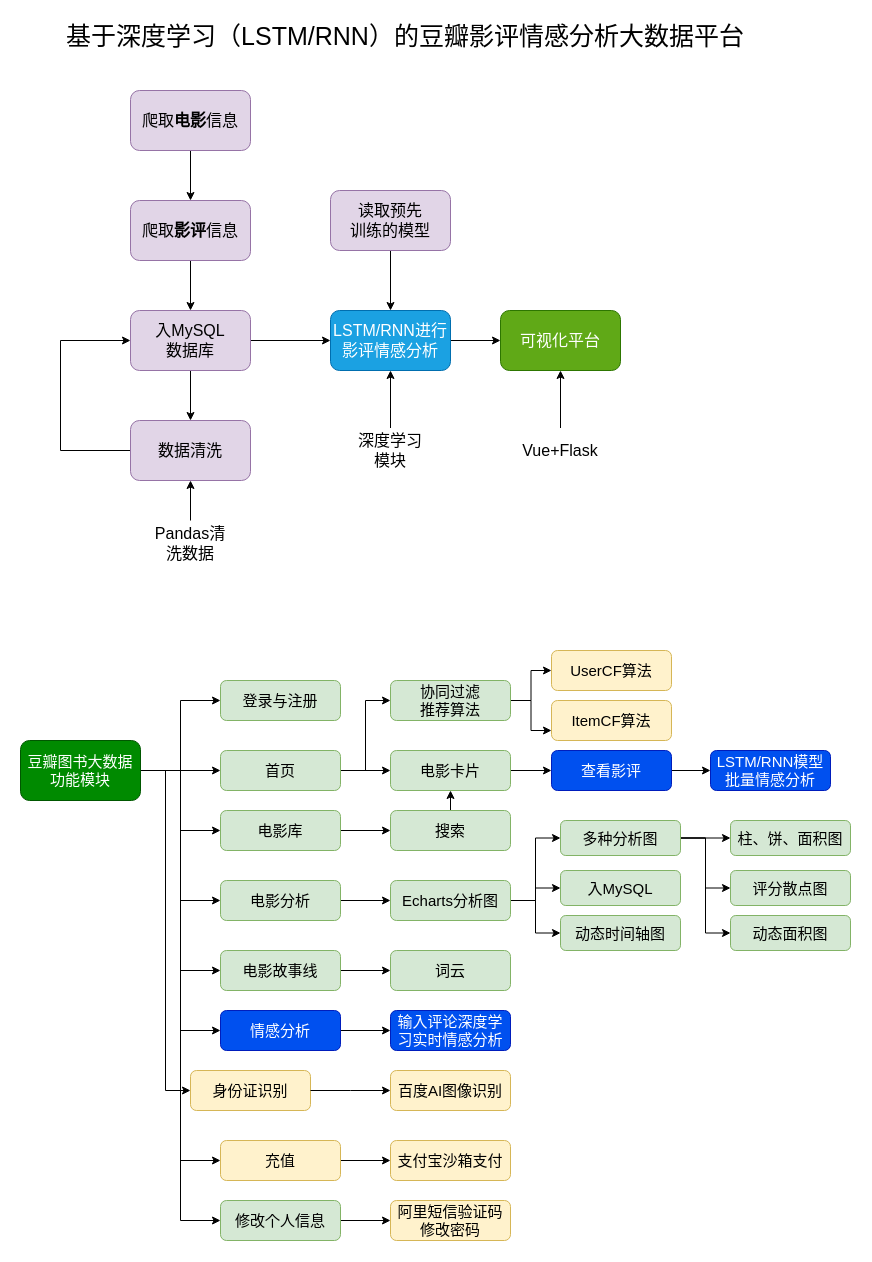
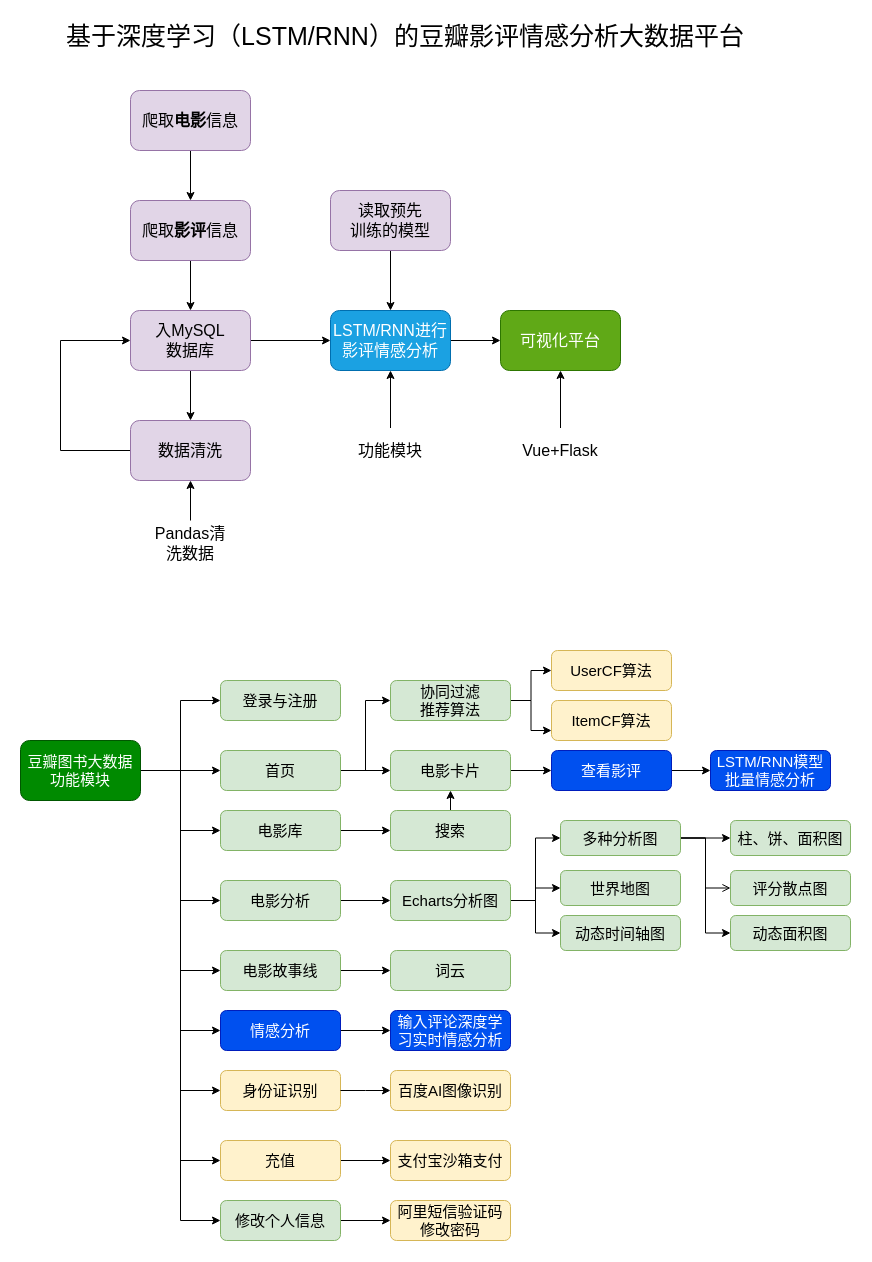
  <mxCell id="0" />
  <mxCell id="1" parent="0" />
  <mxCell id="2" style="edgeStyle=orthogonalEdgeStyle;rounded=0;orthogonalLoop=1;jettySize=auto;html=1;exitX=0.5;exitY=1;exitDx=0;exitDy=0;entryX=0.5;entryY=0;entryDx=0;entryDy=0;fontSize=16;" parent="1" source="3" target="5" edge="1"><mxGeometry relative="1" as="geometry" /></mxCell>
  <mxCell id="3" value="爬取&lt;b&gt;电影&lt;/b&gt;信息" style="rounded=1;whiteSpace=wrap;html=1;fillColor=#e1d5e7;strokeColor=#9673a6;fontSize=16;" parent="1" vertex="1"><mxGeometry x="130" y="90" width="120" height="60" as="geometry" /></mxCell>
  <mxCell id="4" style="edgeStyle=orthogonalEdgeStyle;rounded=0;orthogonalLoop=1;jettySize=auto;html=1;exitX=0.5;exitY=1;exitDx=0;exitDy=0;entryX=0.5;entryY=0;entryDx=0;entryDy=0;fontSize=16;" parent="1" source="5" target="8" edge="1"><mxGeometry relative="1" as="geometry" /></mxCell>
  <mxCell id="5" value="爬取&lt;b&gt;影评&lt;/b&gt;信息" style="rounded=1;whiteSpace=wrap;html=1;fillColor=#e1d5e7;strokeColor=#9673a6;fontSize=16;" parent="1" vertex="1"><mxGeometry x="130" y="200" width="120" height="60" as="geometry" /></mxCell>
  <mxCell id="6" style="edgeStyle=orthogonalEdgeStyle;rounded=0;orthogonalLoop=1;jettySize=auto;html=1;exitX=0.5;exitY=1;exitDx=0;exitDy=0;entryX=0.5;entryY=0;entryDx=0;entryDy=0;fontSize=16;" parent="1" source="8" target="10" edge="1"><mxGeometry relative="1" as="geometry" /></mxCell>
  <mxCell id="7" style="edgeStyle=orthogonalEdgeStyle;rounded=0;orthogonalLoop=1;jettySize=auto;html=1;exitX=1;exitY=0.5;exitDx=0;exitDy=0;entryX=0;entryY=0.5;entryDx=0;entryDy=0;fontSize=16;" parent="1" source="8" target="14" edge="1"><mxGeometry relative="1" as="geometry" /></mxCell>
  <mxCell id="8" value="入MySQL&lt;br&gt;数据库" style="rounded=1;whiteSpace=wrap;html=1;fillColor=#e1d5e7;strokeColor=#9673a6;fontSize=16;" parent="1" vertex="1"><mxGeometry x="130" y="310" width="120" height="60" as="geometry" /></mxCell>
  <mxCell id="9" style="edgeStyle=orthogonalEdgeStyle;rounded=0;orthogonalLoop=1;jettySize=auto;html=1;exitX=0;exitY=0.5;exitDx=0;exitDy=0;entryX=0;entryY=0.5;entryDx=0;entryDy=0;fontSize=16;" parent="1" source="10" target="8" edge="1"><mxGeometry relative="1" as="geometry"><Array as="points"><mxPoint x="60" y="450" /><mxPoint x="60" y="340" /></Array></mxGeometry></mxCell>
  <mxCell id="10" value="数据清洗" style="rounded=1;whiteSpace=wrap;html=1;fillColor=#e1d5e7;strokeColor=#9673a6;fontSize=16;" parent="1" vertex="1"><mxGeometry x="130" y="420" width="120" height="60" as="geometry" /></mxCell>
  <mxCell id="11" value="" style="edgeStyle=orthogonalEdgeStyle;rounded=0;orthogonalLoop=1;jettySize=auto;html=1;fontSize=16;" parent="1" source="12" target="10" edge="1"><mxGeometry relative="1" as="geometry" /></mxCell>
  <mxCell id="12" value="Pandas清洗数据" style="text;html=1;strokeColor=none;fillColor=none;align=center;verticalAlign=middle;whiteSpace=wrap;rounded=0;fontSize=16;" parent="1" vertex="1"><mxGeometry x="150" y="520" width="80" height="45" as="geometry" /></mxCell>
  <mxCell id="13" style="edgeStyle=orthogonalEdgeStyle;rounded=0;orthogonalLoop=1;jettySize=auto;html=1;exitX=1;exitY=0.5;exitDx=0;exitDy=0;entryX=0;entryY=0.5;entryDx=0;entryDy=0;fontSize=16;" parent="1" source="14" target="15" edge="1"><mxGeometry relative="1" as="geometry" /></mxCell>
  <mxCell id="14" value="LSTM/RNN进行影评情感分析" style="rounded=1;whiteSpace=wrap;html=1;fillColor=#1ba1e2;strokeColor=#006EAF;fontSize=16;fontColor=#ffffff;" parent="1" vertex="1"><mxGeometry x="330" y="310" width="120" height="60" as="geometry" /></mxCell>
  <mxCell id="15" value="可视化平台" style="rounded=1;whiteSpace=wrap;html=1;fillColor=#60a917;strokeColor=#2D7600;fontSize=16;fontColor=#ffffff;" parent="1" vertex="1"><mxGeometry x="500" y="310" width="120" height="60" as="geometry" /></mxCell>
  <mxCell id="16" style="edgeStyle=orthogonalEdgeStyle;rounded=0;orthogonalLoop=1;jettySize=auto;html=1;exitX=0.5;exitY=1;exitDx=0;exitDy=0;entryX=0.5;entryY=0;entryDx=0;entryDy=0;fontSize=16;" parent="1" source="17" target="14" edge="1"><mxGeometry relative="1" as="geometry" /></mxCell>
  <mxCell id="17" value="读取预先&lt;br&gt;训练的模型" style="rounded=1;whiteSpace=wrap;html=1;fillColor=#e1d5e7;strokeColor=#9673a6;fontSize=16;" parent="1" vertex="1"><mxGeometry x="330" y="190" width="120" height="60" as="geometry" /></mxCell>
  <mxCell id="18" value="基于深度学习（LSTM/RNN）的豆瓣影评情感分析大数据平台" style="text;html=1;strokeColor=none;fillColor=none;align=center;verticalAlign=middle;whiteSpace=wrap;rounded=0;fontSize=25;" parent="1" vertex="1"><mxGeometry x="40" y="20" width="730" height="30" as="geometry" /></mxCell>
  <mxCell id="19" value="" style="edgeStyle=orthogonalEdgeStyle;rounded=0;orthogonalLoop=1;jettySize=auto;html=1;fontSize=25;" parent="1" source="20" target="14" edge="1"><mxGeometry relative="1" as="geometry" /></mxCell>
- <mxCell id="20" value="深度学习模块" style="text;html=1;strokeColor=none;fillColor=none;align=center;verticalAlign=middle;whiteSpace=wrap;rounded=0;fontSize=16;" parent="1" vertex="1"><mxGeometry x="350" y="427.5" width="80" height="45" as="geometry" /></mxCell>
+ <mxCell id="20" value="功能模块" style="text;html=1;strokeColor=none;fillColor=none;align=center;verticalAlign=middle;whiteSpace=wrap;rounded=0;fontSize=16;" parent="1" vertex="1"><mxGeometry x="350" y="427.5" width="80" height="45" as="geometry" /></mxCell>
  <mxCell id="21" value="" style="edgeStyle=orthogonalEdgeStyle;rounded=0;orthogonalLoop=1;jettySize=auto;html=1;fontSize=25;" parent="1" source="22" target="15" edge="1"><mxGeometry relative="1" as="geometry" /></mxCell>
  <mxCell id="22" value="Vue+Flask" style="text;html=1;strokeColor=none;fillColor=none;align=center;verticalAlign=middle;whiteSpace=wrap;rounded=0;fontSize=16;" parent="1" vertex="1"><mxGeometry x="520" y="427.5" width="80" height="45" as="geometry" /></mxCell>
  <mxCell id="23" style="edgeStyle=orthogonalEdgeStyle;rounded=0;orthogonalLoop=1;jettySize=auto;html=1;exitX=1;exitY=0.5;exitDx=0;exitDy=0;entryX=0;entryY=0.5;entryDx=0;entryDy=0;" parent="1" source="32" target="36" edge="1"><mxGeometry relative="1" as="geometry" /></mxCell>
  <mxCell id="24" style="edgeStyle=orthogonalEdgeStyle;rounded=0;orthogonalLoop=1;jettySize=auto;html=1;exitX=1;exitY=0.5;exitDx=0;exitDy=0;entryX=0;entryY=0.5;entryDx=0;entryDy=0;" parent="1" source="32" target="35" edge="1"><mxGeometry relative="1" as="geometry" /></mxCell>
  <mxCell id="25" style="edgeStyle=orthogonalEdgeStyle;rounded=0;orthogonalLoop=1;jettySize=auto;html=1;exitX=1;exitY=0.5;exitDx=0;exitDy=0;entryX=0;entryY=0.5;entryDx=0;entryDy=0;" parent="1" source="32" target="38" edge="1"><mxGeometry relative="1" as="geometry" /></mxCell>
  <mxCell id="26" style="edgeStyle=orthogonalEdgeStyle;rounded=0;orthogonalLoop=1;jettySize=auto;html=1;exitX=1;exitY=0.5;exitDx=0;exitDy=0;entryX=0;entryY=0.5;entryDx=0;entryDy=0;" parent="1" source="32" target="42" edge="1"><mxGeometry relative="1" as="geometry" /></mxCell>
  <mxCell id="27" style="edgeStyle=orthogonalEdgeStyle;rounded=0;orthogonalLoop=1;jettySize=auto;html=1;exitX=1;exitY=0.5;exitDx=0;exitDy=0;entryX=0;entryY=0.5;entryDx=0;entryDy=0;" parent="1" source="32" target="43" edge="1"><mxGeometry relative="1" as="geometry" /></mxCell>
  <mxCell id="28" style="edgeStyle=orthogonalEdgeStyle;rounded=0;orthogonalLoop=1;jettySize=auto;html=1;exitX=1;exitY=0.5;exitDx=0;exitDy=0;entryX=0;entryY=0.5;entryDx=0;entryDy=0;" parent="1" source="32" target="50" edge="1"><mxGeometry relative="1" as="geometry" /></mxCell>
  <mxCell id="29" style="edgeStyle=orthogonalEdgeStyle;rounded=0;orthogonalLoop=1;jettySize=auto;html=1;exitX=1;exitY=0.5;exitDx=0;exitDy=0;entryX=0;entryY=0.5;entryDx=0;entryDy=0;" parent="1" source="32" target="57" edge="1"><mxGeometry relative="1" as="geometry" /></mxCell>
  <mxCell id="30" style="edgeStyle=orthogonalEdgeStyle;rounded=0;orthogonalLoop=1;jettySize=auto;html=1;exitX=1;exitY=0.5;exitDx=0;exitDy=0;entryX=0;entryY=0.5;entryDx=0;entryDy=0;" parent="1" source="32" target="61" edge="1"><mxGeometry relative="1" as="geometry" /></mxCell>
  <mxCell id="31" style="edgeStyle=orthogonalEdgeStyle;rounded=0;orthogonalLoop=1;jettySize=auto;html=1;exitX=1;exitY=0.5;exitDx=0;exitDy=0;entryX=0;entryY=0.5;entryDx=0;entryDy=0;fontSize=15;" parent="1" source="32" target="71" edge="1"><mxGeometry relative="1" as="geometry" /></mxCell>
  <mxCell id="32" value="豆瓣图书大数据&lt;br&gt;功能模块" style="rounded=1;whiteSpace=wrap;html=1;fontSize=15;fillColor=#008a00;strokeColor=#005700;fontColor=#ffffff;" parent="1" vertex="1"><mxGeometry x="20" y="740" width="120" height="60" as="geometry" /></mxCell>
  <mxCell id="33" style="edgeStyle=orthogonalEdgeStyle;rounded=0;orthogonalLoop=1;jettySize=auto;html=1;exitX=1;exitY=0.5;exitDx=0;exitDy=0;entryX=0;entryY=0.5;entryDx=0;entryDy=0;" parent="1" source="35" target="40" edge="1"><mxGeometry relative="1" as="geometry" /></mxCell>
  <mxCell id="34" style="edgeStyle=orthogonalEdgeStyle;rounded=0;orthogonalLoop=1;jettySize=auto;html=1;exitX=1;exitY=0.5;exitDx=0;exitDy=0;entryX=0;entryY=0.5;entryDx=0;entryDy=0;" parent="1" source="35" target="53" edge="1"><mxGeometry relative="1" as="geometry" /></mxCell>
  <mxCell id="35" value="首页" style="rounded=1;whiteSpace=wrap;html=1;fontSize=15;fillColor=#d5e8d4;strokeColor=#82b366;" parent="1" vertex="1"><mxGeometry x="220" y="750" width="120" height="40" as="geometry" /></mxCell>
  <mxCell id="36" value="登录与注册" style="rounded=1;whiteSpace=wrap;html=1;fontSize=15;fillColor=#d5e8d4;strokeColor=#82b366;" parent="1" vertex="1"><mxGeometry x="220" y="680" width="120" height="40" as="geometry" /></mxCell>
  <mxCell id="37" style="edgeStyle=orthogonalEdgeStyle;rounded=0;orthogonalLoop=1;jettySize=auto;html=1;exitX=1;exitY=0.5;exitDx=0;exitDy=0;entryX=0;entryY=0.5;entryDx=0;entryDy=0;" parent="1" source="38" target="48" edge="1"><mxGeometry relative="1" as="geometry" /></mxCell>
  <mxCell id="38" value="电影分析" style="rounded=1;whiteSpace=wrap;html=1;fontSize=15;fillColor=#d5e8d4;strokeColor=#82b366;" parent="1" vertex="1"><mxGeometry x="220" y="880" width="120" height="40" as="geometry" /></mxCell>
  <mxCell id="39" style="edgeStyle=orthogonalEdgeStyle;rounded=0;orthogonalLoop=1;jettySize=auto;html=1;exitX=1;exitY=0.5;exitDx=0;exitDy=0;entryX=0;entryY=0.5;entryDx=0;entryDy=0;" parent="1" source="40" target="64" edge="1"><mxGeometry relative="1" as="geometry" /></mxCell>
  <mxCell id="40" value="电影卡片" style="rounded=1;whiteSpace=wrap;html=1;fontSize=15;fillColor=#d5e8d4;strokeColor=#82b366;" parent="1" vertex="1"><mxGeometry x="390" y="750" width="120" height="40" as="geometry" /></mxCell>
  <mxCell id="41" style="edgeStyle=orthogonalEdgeStyle;rounded=0;orthogonalLoop=1;jettySize=auto;html=1;exitX=1;exitY=0.5;exitDx=0;exitDy=0;entryX=0;entryY=0.5;entryDx=0;entryDy=0;" parent="1" source="42" target="44" edge="1"><mxGeometry relative="1" as="geometry" /></mxCell>
  <mxCell id="42" value="电影故事线" style="rounded=1;whiteSpace=wrap;html=1;fontSize=15;fillColor=#d5e8d4;strokeColor=#82b366;" parent="1" vertex="1"><mxGeometry x="220" y="950" width="120" height="40" as="geometry" /></mxCell>
- <mxCell id="43" value="身份证识别" style="rounded=1;whiteSpace=wrap;html=1;fontSize=15;fillColor=#fff2cc;strokeColor=#d6b656;" parent="1" vertex="1"><mxGeometry x="190" y="1070" width="120" height="40" as="geometry" /></mxCell>
+ <mxCell id="43" value="身份证识别" style="rounded=1;whiteSpace=wrap;html=1;fontSize=15;fillColor=#fff2cc;strokeColor=#d6b656;" parent="1" vertex="1"><mxGeometry x="220" y="1070" width="120" height="40" as="geometry" /></mxCell>
  <mxCell id="44" value="词云" style="rounded=1;whiteSpace=wrap;html=1;fontSize=15;fillColor=#d5e8d4;strokeColor=#82b366;" parent="1" vertex="1"><mxGeometry x="390" y="950" width="120" height="40" as="geometry" /></mxCell>
  <mxCell id="45" style="edgeStyle=orthogonalEdgeStyle;rounded=0;orthogonalLoop=1;jettySize=auto;html=1;exitX=1;exitY=0.5;exitDx=0;exitDy=0;entryX=0;entryY=0.5;entryDx=0;entryDy=0;" parent="1" source="48" target="68" edge="1"><mxGeometry relative="1" as="geometry" /></mxCell>
  <mxCell id="46" style="edgeStyle=orthogonalEdgeStyle;rounded=0;orthogonalLoop=1;jettySize=auto;html=1;exitX=1;exitY=0.5;exitDx=0;exitDy=0;entryX=0;entryY=0.5;entryDx=0;entryDy=0;" parent="1" source="48" target="76" edge="1"><mxGeometry relative="1" as="geometry" /></mxCell>
  <mxCell id="47" style="edgeStyle=orthogonalEdgeStyle;rounded=0;orthogonalLoop=1;jettySize=auto;html=1;exitX=1;exitY=0.5;exitDx=0;exitDy=0;entryX=0;entryY=0.5;entryDx=0;entryDy=0;" parent="1" source="48" target="77" edge="1"><mxGeometry relative="1" as="geometry" /></mxCell>
  <mxCell id="48" value="Echarts分析图" style="rounded=1;whiteSpace=wrap;html=1;fontSize=15;fillColor=#d5e8d4;strokeColor=#82b366;" parent="1" vertex="1"><mxGeometry x="390" y="880" width="120" height="40" as="geometry" /></mxCell>
  <mxCell id="49" style="edgeStyle=orthogonalEdgeStyle;rounded=0;orthogonalLoop=1;jettySize=auto;html=1;exitX=1;exitY=0.5;exitDx=0;exitDy=0;entryX=0;entryY=0.5;entryDx=0;entryDy=0;" parent="1" source="50" target="75" edge="1"><mxGeometry relative="1" as="geometry" /></mxCell>
  <mxCell id="50" value="电影库" style="rounded=1;whiteSpace=wrap;html=1;fontSize=15;fillColor=#d5e8d4;strokeColor=#82b366;" parent="1" vertex="1"><mxGeometry x="220" y="810" width="120" height="40" as="geometry" /></mxCell>
  <mxCell id="51" style="edgeStyle=orthogonalEdgeStyle;rounded=0;orthogonalLoop=1;jettySize=auto;html=1;exitX=1;exitY=0.5;exitDx=0;exitDy=0;entryX=0;entryY=0.5;entryDx=0;entryDy=0;" parent="1" source="53" target="58" edge="1"><mxGeometry relative="1" as="geometry" /></mxCell>
  <mxCell id="52" style="edgeStyle=orthogonalEdgeStyle;rounded=0;orthogonalLoop=1;jettySize=auto;html=1;exitX=1;exitY=0.5;exitDx=0;exitDy=0;entryX=0;entryY=0.75;entryDx=0;entryDy=0;" parent="1" source="53" target="59" edge="1"><mxGeometry relative="1" as="geometry" /></mxCell>
  <mxCell id="53" value="协同过滤&lt;br&gt;推荐算法" style="rounded=1;whiteSpace=wrap;html=1;fontSize=15;fillColor=#d5e8d4;strokeColor=#82b366;" parent="1" vertex="1"><mxGeometry x="390" y="680" width="120" height="40" as="geometry" /></mxCell>
  <mxCell id="54" value="百度AI图像识别" style="rounded=1;whiteSpace=wrap;html=1;fontSize=15;fillColor=#fff2cc;strokeColor=#d6b656;" parent="1" vertex="1"><mxGeometry x="390" y="1070" width="120" height="40" as="geometry" /></mxCell>
  <mxCell id="55" style="edgeStyle=orthogonalEdgeStyle;rounded=0;orthogonalLoop=1;jettySize=auto;html=1;exitX=1;exitY=0.5;exitDx=0;exitDy=0;" parent="1" source="43" edge="1"><mxGeometry relative="1" as="geometry"><mxPoint x="350" y="1030" as="sourcePoint" /><mxPoint x="390" y="1090" as="targetPoint" /></mxGeometry></mxCell>
  <mxCell id="56" style="edgeStyle=orthogonalEdgeStyle;rounded=0;orthogonalLoop=1;jettySize=auto;html=1;exitX=1;exitY=0.5;exitDx=0;exitDy=0;entryX=0;entryY=0.5;entryDx=0;entryDy=0;" parent="1" source="57" target="69" edge="1"><mxGeometry relative="1" as="geometry" /></mxCell>
  <mxCell id="57" value="修改个人信息" style="rounded=1;whiteSpace=wrap;html=1;fontSize=15;fillColor=#d5e8d4;strokeColor=#82b366;" parent="1" vertex="1"><mxGeometry x="220" y="1200" width="120" height="40" as="geometry" /></mxCell>
  <mxCell id="58" value="UserCF算法" style="rounded=1;whiteSpace=wrap;html=1;fontSize=15;fillColor=#fff2cc;strokeColor=#d6b656;" parent="1" vertex="1"><mxGeometry x="551" y="650" width="120" height="40" as="geometry" /></mxCell>
  <mxCell id="59" value="ItemCF算法" style="rounded=1;whiteSpace=wrap;html=1;fontSize=15;fillColor=#fff2cc;strokeColor=#d6b656;" parent="1" vertex="1"><mxGeometry x="551" y="700" width="120" height="40" as="geometry" /></mxCell>
  <mxCell id="60" style="edgeStyle=orthogonalEdgeStyle;rounded=0;orthogonalLoop=1;jettySize=auto;html=1;exitX=1;exitY=0.5;exitDx=0;exitDy=0;entryX=0;entryY=0.5;entryDx=0;entryDy=0;" parent="1" source="61" target="62" edge="1"><mxGeometry relative="1" as="geometry" /></mxCell>
  <mxCell id="61" value="充值" style="rounded=1;whiteSpace=wrap;html=1;fontSize=15;fillColor=#fff2cc;strokeColor=#d6b656;" parent="1" vertex="1"><mxGeometry x="220" y="1140" width="120" height="40" as="geometry" /></mxCell>
  <mxCell id="62" value="支付宝沙箱支付" style="rounded=1;whiteSpace=wrap;html=1;fontSize=15;fillColor=#fff2cc;strokeColor=#d6b656;" parent="1" vertex="1"><mxGeometry x="390" y="1140" width="120" height="40" as="geometry" /></mxCell>
  <mxCell id="63" value="" style="edgeStyle=orthogonalEdgeStyle;rounded=0;orthogonalLoop=1;jettySize=auto;html=1;" parent="1" source="64" target="73" edge="1"><mxGeometry relative="1" as="geometry" /></mxCell>
  <mxCell id="64" value="查看影评" style="rounded=1;whiteSpace=wrap;html=1;fontSize=15;fillColor=#0050ef;strokeColor=#001DBC;fontColor=#ffffff;" parent="1" vertex="1"><mxGeometry x="551" y="750" width="120" height="40" as="geometry" /></mxCell>
  <mxCell id="65" style="edgeStyle=orthogonalEdgeStyle;rounded=0;orthogonalLoop=1;jettySize=auto;html=1;exitX=1;exitY=0.5;exitDx=0;exitDy=0;entryX=0;entryY=0.5;entryDx=0;entryDy=0;" parent="1" source="68" target="78" edge="1"><mxGeometry relative="1" as="geometry" /></mxCell>
- <mxCell id="66" style="edgeStyle=orthogonalEdgeStyle;rounded=0;orthogonalLoop=1;jettySize=auto;html=1;exitX=1;exitY=0.5;exitDx=0;exitDy=0;entryX=0;entryY=0.5;entryDx=0;entryDy=0;" parent="1" source="68" target="79" edge="1"><mxGeometry relative="1" as="geometry" /></mxCell>
+ <mxCell id="66" style="edgeStyle=orthogonalEdgeStyle;rounded=0;orthogonalLoop=1;jettySize=auto;html=1;exitX=1;exitY=0.5;exitDx=0;exitDy=0;entryX=0;entryY=0.5;entryDx=0;entryDy=0;endArrow=open;" parent="1" source="68" target="79" edge="1"><mxGeometry relative="1" as="geometry" /></mxCell>
  <mxCell id="67" style="edgeStyle=orthogonalEdgeStyle;rounded=0;orthogonalLoop=1;jettySize=auto;html=1;exitX=1;exitY=0.5;exitDx=0;exitDy=0;entryX=0;entryY=0.5;entryDx=0;entryDy=0;" parent="1" source="68" target="80" edge="1"><mxGeometry relative="1" as="geometry" /></mxCell>
  <mxCell id="68" value="多种分析图" style="rounded=1;whiteSpace=wrap;html=1;fontSize=15;fillColor=#d5e8d4;strokeColor=#82b366;" parent="1" vertex="1"><mxGeometry x="560" y="820" width="120" height="35" as="geometry" /></mxCell>
  <mxCell id="69" value="阿里短信验证码修改密码" style="rounded=1;whiteSpace=wrap;html=1;fontSize=15;fillColor=#fff2cc;strokeColor=#d6b656;" parent="1" vertex="1"><mxGeometry x="390" y="1200" width="120" height="40" as="geometry" /></mxCell>
  <mxCell id="70" style="edgeStyle=orthogonalEdgeStyle;rounded=0;orthogonalLoop=1;jettySize=auto;html=1;exitX=1;exitY=0.5;exitDx=0;exitDy=0;entryX=0;entryY=0.5;entryDx=0;entryDy=0;fontSize=15;" parent="1" source="71" target="72" edge="1"><mxGeometry relative="1" as="geometry" /></mxCell>
  <mxCell id="71" value="情感分析" style="rounded=1;whiteSpace=wrap;html=1;fontSize=15;fillColor=#0050ef;strokeColor=#001DBC;fontColor=#ffffff;" parent="1" vertex="1"><mxGeometry x="220" y="1010" width="120" height="40" as="geometry" /></mxCell>
  <mxCell id="72" value="输入评论深度学习实时情感分析" style="rounded=1;whiteSpace=wrap;html=1;fontSize=15;fillColor=#0050ef;strokeColor=#001DBC;fontColor=#ffffff;" parent="1" vertex="1"><mxGeometry x="390" y="1010" width="120" height="40" as="geometry" /></mxCell>
  <mxCell id="73" value="LSTM/RNN模型&lt;br&gt;批量情感分析" style="rounded=1;whiteSpace=wrap;html=1;fontSize=15;fillColor=#0050ef;strokeColor=#001DBC;fontColor=#ffffff;" parent="1" vertex="1"><mxGeometry x="710" y="750" width="120" height="40" as="geometry" /></mxCell>
  <mxCell id="74" style="edgeStyle=orthogonalEdgeStyle;rounded=0;orthogonalLoop=1;jettySize=auto;html=1;exitX=0.5;exitY=0;exitDx=0;exitDy=0;entryX=0.5;entryY=1;entryDx=0;entryDy=0;" parent="1" source="75" target="40" edge="1"><mxGeometry relative="1" as="geometry" /></mxCell>
  <mxCell id="75" value="搜索" style="rounded=1;whiteSpace=wrap;html=1;fontSize=15;fillColor=#d5e8d4;strokeColor=#82b366;" parent="1" vertex="1"><mxGeometry x="390" y="810" width="120" height="40" as="geometry" /></mxCell>
- <mxCell id="76" value="入MySQL" style="rounded=1;whiteSpace=wrap;html=1;fontSize=15;fillColor=#d5e8d4;strokeColor=#82b366;" parent="1" vertex="1"><mxGeometry x="560" y="870" width="120" height="35" as="geometry" /></mxCell>
+ <mxCell id="76" value="世界地图" style="rounded=1;whiteSpace=wrap;html=1;fontSize=15;fillColor=#d5e8d4;strokeColor=#82b366;" parent="1" vertex="1"><mxGeometry x="560" y="870" width="120" height="35" as="geometry" /></mxCell>
  <mxCell id="77" value="动态时间轴图" style="rounded=1;whiteSpace=wrap;html=1;fontSize=15;fillColor=#d5e8d4;strokeColor=#82b366;" parent="1" vertex="1"><mxGeometry x="560" y="915" width="120" height="35" as="geometry" /></mxCell>
  <mxCell id="78" value="柱、饼、面积图" style="rounded=1;whiteSpace=wrap;html=1;fontSize=15;fillColor=#d5e8d4;strokeColor=#82b366;" parent="1" vertex="1"><mxGeometry x="730" y="820" width="120" height="35" as="geometry" /></mxCell>
  <mxCell id="79" value="评分散点图" style="rounded=1;whiteSpace=wrap;html=1;fontSize=15;fillColor=#d5e8d4;strokeColor=#82b366;" parent="1" vertex="1"><mxGeometry x="730" y="870" width="120" height="35" as="geometry" /></mxCell>
  <mxCell id="80" value="动态面积图" style="rounded=1;whiteSpace=wrap;html=1;fontSize=15;fillColor=#d5e8d4;strokeColor=#82b366;" parent="1" vertex="1"><mxGeometry x="730" y="915" width="120" height="35" as="geometry" /></mxCell>
